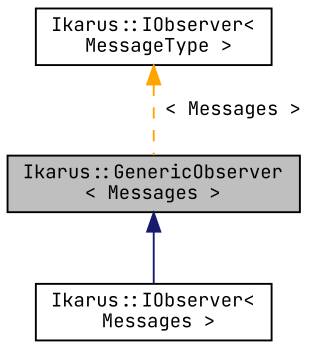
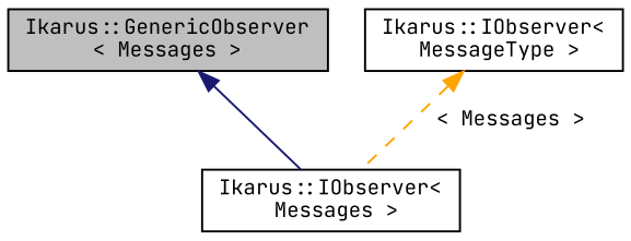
  digraph {
    fontname="JetBrains Mono"
    node [color=black fillcolor=white fontname="JetBrains Mono" fontsize=10 shape=record style=filled]
    edge [dir=back fontname="JetBrains Mono" fontsize=10 labelfontname=Helvetica labelfontsize=10]
    n1 [fillcolor=grey75 fontcolor=black height=0.2 label="Ikarus::GenericObserver\l\< Messages \>" width=0.4]
    n2 [height=0.2 label="Ikarus::IObserver\<\l Messages \>" width=0.4]
    n3 [height=0.2 label="Ikarus::IObserver\<\l MessageType \>" width=0.4]
    n1 -> n2 [color=midnightblue style=solid]
-   n3 -> n1 [color=orange label=" \< Messages \>" style=dashed]
+   n3 -> n2 [color=orange label=" \< Messages \>" style=dashed]
  }
